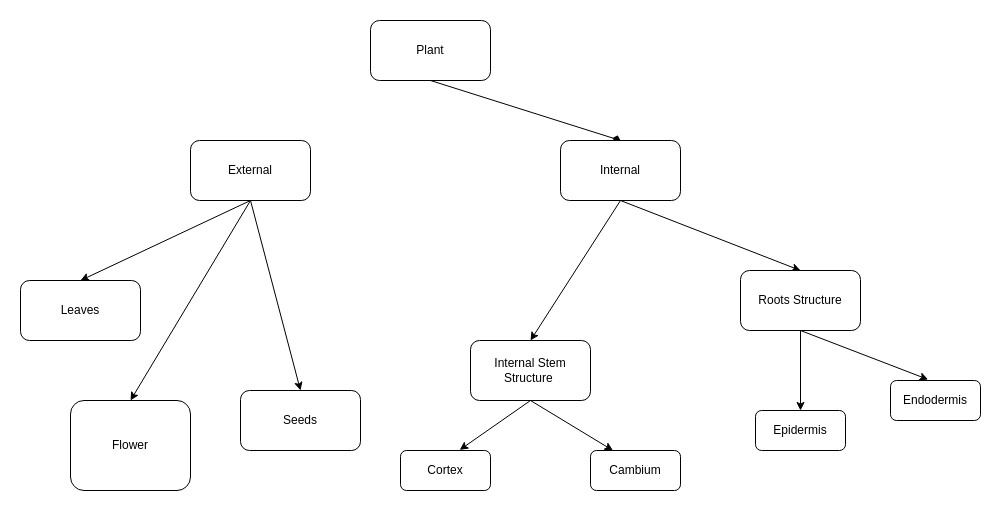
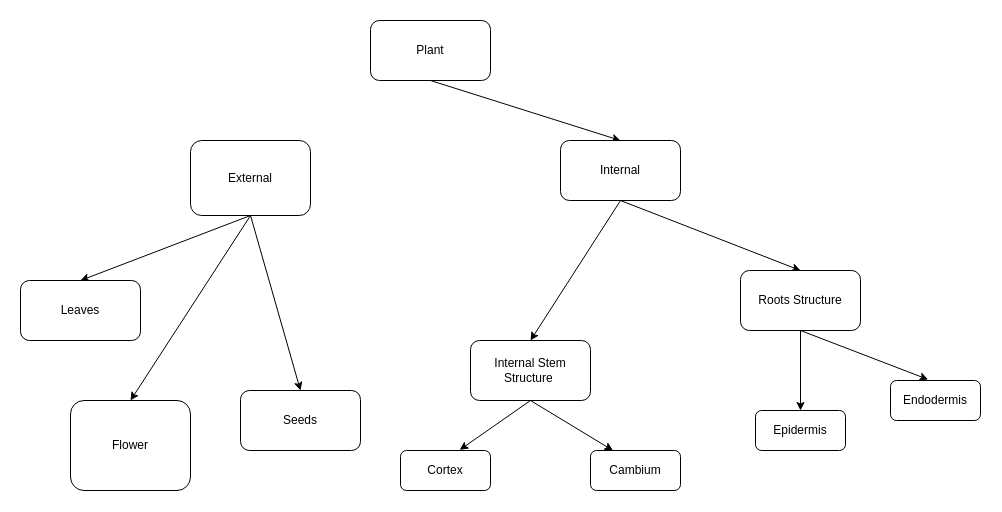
  <mxCell id="0" />
  <mxCell id="1" parent="0" />
- <mxCell id="2" style="edgeStyle=none;rounded=0;orthogonalLoop=1;jettySize=auto;html=1;exitX=0.5;exitY=1;exitDx=0;exitDy=0;entryX=0.5;entryY=0;entryDx=0;entryDy=0;endArrow=diamond;" edge="1" parent="1" source="3" target="10"><mxGeometry relative="1" as="geometry" /></mxCell>
+ <mxCell id="2" style="edgeStyle=none;rounded=0;orthogonalLoop=1;jettySize=auto;html=1;exitX=0.5;exitY=1;exitDx=0;exitDy=0;entryX=0.5;entryY=0;entryDx=0;entryDy=0;" edge="1" parent="1" source="3" target="10"><mxGeometry relative="1" as="geometry" /></mxCell>
  <mxCell id="3" value="Plant" style="rounded=1;whiteSpace=wrap;html=1;" vertex="1" parent="1"><mxGeometry x="370" y="20" width="120" height="60" as="geometry" /></mxCell>
  <mxCell id="4" style="edgeStyle=none;rounded=0;orthogonalLoop=1;jettySize=auto;html=1;exitX=0.5;exitY=1;exitDx=0;exitDy=0;entryX=0.5;entryY=0;entryDx=0;entryDy=0;" edge="1" parent="1" source="10" target="12"><mxGeometry relative="1" as="geometry" /></mxCell>
  <mxCell id="5" style="edgeStyle=none;rounded=0;orthogonalLoop=1;jettySize=auto;html=1;exitX=0.5;exitY=1;exitDx=0;exitDy=0;entryX=0.5;entryY=0;entryDx=0;entryDy=0;" edge="1" parent="1" source="10" target="14"><mxGeometry relative="1" as="geometry" /></mxCell>
  <mxCell id="6" style="edgeStyle=none;rounded=0;orthogonalLoop=1;jettySize=auto;html=1;exitX=0.5;exitY=1;exitDx=0;exitDy=0;entryX=0.5;entryY=0;entryDx=0;entryDy=0;" edge="1" parent="1" source="9" target="16"><mxGeometry relative="1" as="geometry" /></mxCell>
  <mxCell id="7" style="edgeStyle=none;rounded=0;orthogonalLoop=1;jettySize=auto;html=1;exitX=0.5;exitY=1;exitDx=0;exitDy=0;entryX=0.5;entryY=0;entryDx=0;entryDy=0;" edge="1" parent="1" source="9" target="15"><mxGeometry relative="1" as="geometry" /></mxCell>
  <mxCell id="8" style="edgeStyle=none;rounded=0;orthogonalLoop=1;jettySize=auto;html=1;exitX=0.5;exitY=1;exitDx=0;exitDy=0;entryX=0.5;entryY=0;entryDx=0;entryDy=0;" edge="1" parent="1" source="9" target="17"><mxGeometry relative="1" as="geometry"><mxPoint x="240" y="420" as="targetPoint" /></mxGeometry></mxCell>
- <mxCell id="9" value="External" style="rounded=1;whiteSpace=wrap;html=1;" vertex="1" parent="1"><mxGeometry x="190" y="140" width="120" height="60" as="geometry" /></mxCell>
+ <mxCell id="9" value="External" style="rounded=1;whiteSpace=wrap;html=1;" vertex="1" parent="1"><mxGeometry x="190" y="140" width="120" height="75" as="geometry" /></mxCell>
  <mxCell id="10" value="Internal" style="rounded=1;whiteSpace=wrap;html=1;" vertex="1" parent="1"><mxGeometry x="560" y="140" width="120" height="60" as="geometry" /></mxCell>
  <mxCell id="11" style="rounded=0;orthogonalLoop=1;jettySize=auto;html=1;exitX=0.5;exitY=1;exitDx=0;exitDy=0;entryX=0.25;entryY=0;entryDx=0;entryDy=0;" edge="1" parent="1" source="12" target="23"><mxGeometry relative="1" as="geometry" /></mxCell>
  <mxCell id="12" value="Internal Stem Structure&amp;nbsp;" style="rounded=1;whiteSpace=wrap;html=1;" vertex="1" parent="1"><mxGeometry x="470" y="340" width="120" height="60" as="geometry" /></mxCell>
  <mxCell id="13" style="rounded=0;orthogonalLoop=1;jettySize=auto;html=1;exitX=0.5;exitY=1;exitDx=0;exitDy=0;entryX=0.5;entryY=0;entryDx=0;entryDy=0;" edge="1" parent="1" source="14" target="18"><mxGeometry relative="1" as="geometry" /></mxCell>
  <mxCell id="14" value="Roots Structure" style="rounded=1;whiteSpace=wrap;html=1;" vertex="1" parent="1"><mxGeometry x="740" y="270" width="120" height="60" as="geometry" /></mxCell>
  <mxCell id="15" value="Leaves" style="rounded=1;whiteSpace=wrap;html=1;" vertex="1" parent="1"><mxGeometry x="20" y="280" width="120" height="60" as="geometry" /></mxCell>
  <mxCell id="16" value="Flower" style="rounded=1;whiteSpace=wrap;html=1;" vertex="1" parent="1"><mxGeometry x="70" y="400" width="120" height="90" as="geometry" /></mxCell>
  <mxCell id="17" value="Seeds" style="rounded=1;whiteSpace=wrap;html=1;" vertex="1" parent="1"><mxGeometry x="240" y="390" width="120" height="60" as="geometry" /></mxCell>
  <mxCell id="18" value="Epidermis" style="rounded=1;whiteSpace=wrap;html=1;" vertex="1" parent="1"><mxGeometry x="755" y="410" width="90" height="40" as="geometry" /></mxCell>
  <mxCell id="19" value="Endodermis" style="rounded=1;whiteSpace=wrap;html=1;" vertex="1" parent="1"><mxGeometry x="890" y="380" width="90" height="40" as="geometry" /></mxCell>
  <mxCell id="20" style="rounded=0;orthogonalLoop=1;jettySize=auto;html=1;exitX=0.5;exitY=1;exitDx=0;exitDy=0;entryX=0.418;entryY=-0.025;entryDx=0;entryDy=0;entryPerimeter=0;" edge="1" parent="1" source="14" target="19"><mxGeometry relative="1" as="geometry" /></mxCell>
  <mxCell id="21" value="Cortex" style="rounded=1;whiteSpace=wrap;html=1;" vertex="1" parent="1"><mxGeometry x="400" y="450" width="90" height="40" as="geometry" /></mxCell>
  <mxCell id="22" style="rounded=0;orthogonalLoop=1;jettySize=auto;html=1;exitX=0.5;exitY=1;exitDx=0;exitDy=0;entryX=0.658;entryY=-0.015;entryDx=0;entryDy=0;entryPerimeter=0;" edge="1" parent="1" source="12" target="21"><mxGeometry relative="1" as="geometry" /></mxCell>
  <mxCell id="23" value="Cambium" style="rounded=1;whiteSpace=wrap;html=1;" vertex="1" parent="1"><mxGeometry x="590" y="450" width="90" height="40" as="geometry" /></mxCell>
